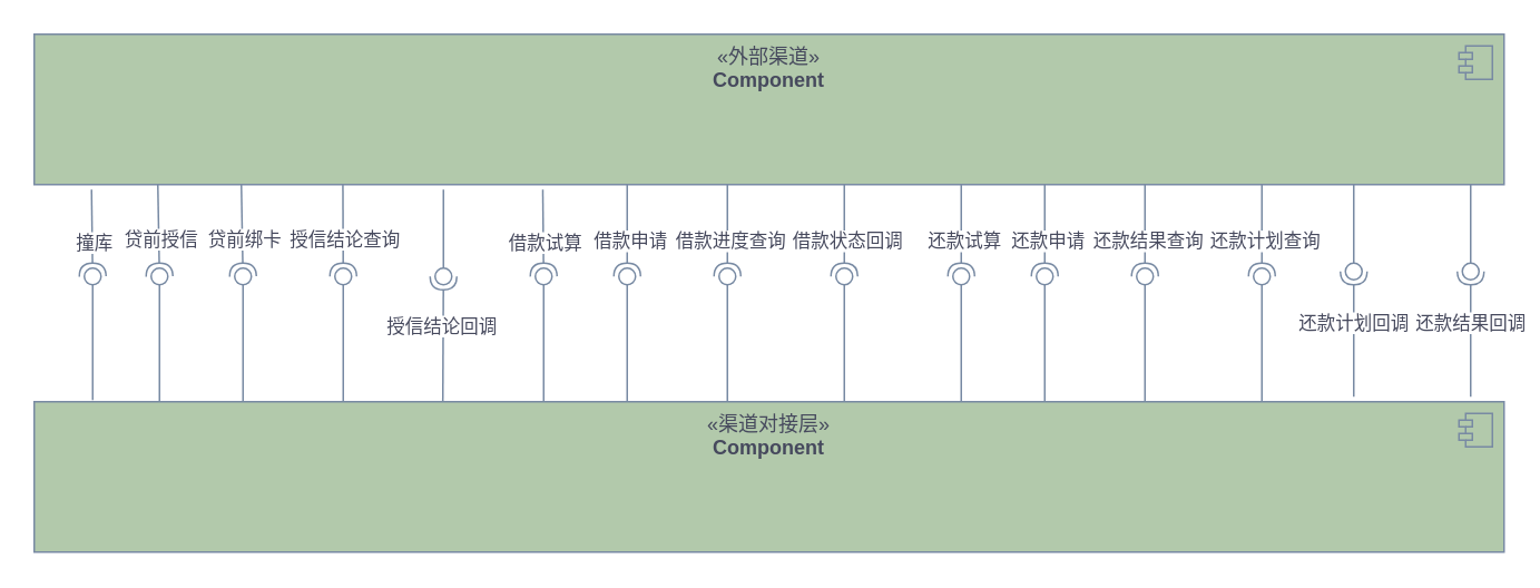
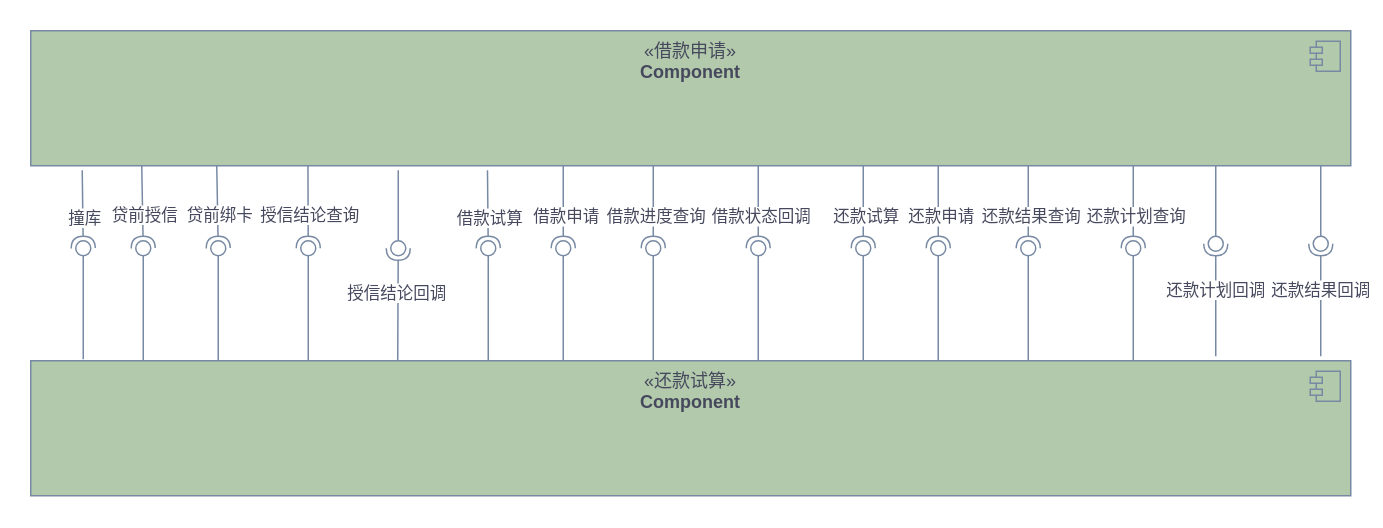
  <mxCell id="0" />
  <mxCell id="1" parent="0" />
- <mxCell id="2" value="«渠道对接层»&lt;br&gt;&lt;b&gt;Component&lt;/b&gt;" style="html=1;dropTarget=0;whiteSpace=wrap;verticalAlign=top;labelBackgroundColor=none;fillColor=#B2C9AB;strokeColor=#788AA3;fontColor=#46495D;" parent="1" vertex="1"><mxGeometry x="20" y="240" width="880" height="90" as="geometry" /></mxCell>
+ <mxCell id="2" value="«还款试算»&lt;br&gt;&lt;b&gt;Component&lt;/b&gt;" style="html=1;dropTarget=0;whiteSpace=wrap;verticalAlign=top;labelBackgroundColor=none;fillColor=#B2C9AB;strokeColor=#788AA3;fontColor=#46495D;" parent="1" vertex="1"><mxGeometry x="20" y="240" width="880" height="90" as="geometry" /></mxCell>
  <mxCell id="3" value="" style="shape=module;jettyWidth=8;jettyHeight=4;labelBackgroundColor=none;fillColor=#B2C9AB;strokeColor=#788AA3;fontColor=#46495D;" parent="2" vertex="1"><mxGeometry x="1" width="20" height="20" relative="1" as="geometry"><mxPoint x="-27" y="7" as="offset" /></mxGeometry></mxCell>
- <mxCell id="4" value="«外部渠道»&lt;br&gt;&lt;b&gt;Component&lt;/b&gt;" style="html=1;dropTarget=0;whiteSpace=wrap;verticalAlign=top;labelBackgroundColor=none;fillColor=#B2C9AB;strokeColor=#788AA3;fontColor=#46495D;" vertex="1" parent="1"><mxGeometry x="20" y="20" width="880" height="90" as="geometry" /></mxCell>
+ <mxCell id="4" value="«借款申请»&lt;br&gt;&lt;b&gt;Component&lt;/b&gt;" style="html=1;dropTarget=0;whiteSpace=wrap;verticalAlign=top;labelBackgroundColor=none;fillColor=#B2C9AB;strokeColor=#788AA3;fontColor=#46495D;" vertex="1" parent="1"><mxGeometry x="20" y="20" width="880" height="90" as="geometry" /></mxCell>
  <mxCell id="5" value="" style="shape=module;jettyWidth=8;jettyHeight=4;labelBackgroundColor=none;fillColor=#B2C9AB;strokeColor=#788AA3;fontColor=#46495D;" vertex="1" parent="4"><mxGeometry x="1" width="20" height="20" relative="1" as="geometry"><mxPoint x="-27" y="7" as="offset" /></mxGeometry></mxCell>
  <mxCell id="6" value="" style="rounded=0;orthogonalLoop=1;jettySize=auto;html=1;endArrow=halfCircle;endFill=0;endSize=6;strokeWidth=1;sketch=0;strokeColor=#788AA3;fontColor=#46495D;fillColor=#B2C9AB;exitX=0.039;exitY=1.033;exitDx=0;exitDy=0;exitPerimeter=0;" edge="1" target="9" parent="1" source="4"><mxGeometry relative="1" as="geometry"><mxPoint x="-10" y="165" as="sourcePoint" /></mxGeometry></mxCell>
  <mxCell id="7" value="撞库" style="edgeLabel;html=1;align=center;verticalAlign=middle;resizable=0;points=[];strokeColor=#788AA3;fontColor=#46495D;fillColor=#B2C9AB;" vertex="1" connectable="0" parent="6"><mxGeometry x="0.211" y="1" relative="1" as="geometry"><mxPoint as="offset" /></mxGeometry></mxCell>
  <mxCell id="8" value="" style="rounded=0;orthogonalLoop=1;jettySize=auto;html=1;endArrow=oval;endFill=0;sketch=0;sourcePerimeterSpacing=0;targetPerimeterSpacing=0;endSize=10;strokeColor=#788AA3;fontColor=#46495D;fillColor=#B2C9AB;" edge="1" target="9" parent="1"><mxGeometry relative="1" as="geometry"><mxPoint x="55" y="239" as="sourcePoint" /></mxGeometry></mxCell>
  <mxCell id="9" value="" style="ellipse;whiteSpace=wrap;html=1;align=center;aspect=fixed;fillColor=none;strokeColor=none;resizable=0;perimeter=centerPerimeter;rotatable=0;allowArrows=0;points=[];outlineConnect=1;fontColor=#46495D;" vertex="1" parent="1"><mxGeometry x="50" y="160" width="10" height="10" as="geometry" /></mxCell>
  <mxCell id="10" value="" style="rounded=0;orthogonalLoop=1;jettySize=auto;html=1;endArrow=halfCircle;endFill=0;endSize=6;strokeWidth=1;sketch=0;strokeColor=#788AA3;fontColor=#46495D;fillColor=#B2C9AB;exitX=0.084;exitY=1;exitDx=0;exitDy=0;exitPerimeter=0;" edge="1" parent="1" target="13"><mxGeometry relative="1" as="geometry"><mxPoint x="94" y="110" as="sourcePoint" /></mxGeometry></mxCell>
  <mxCell id="11" value="贷前授信" style="edgeLabel;html=1;align=center;verticalAlign=middle;resizable=0;points=[];strokeColor=#788AA3;fontColor=#46495D;fillColor=#B2C9AB;" vertex="1" connectable="0" parent="10"><mxGeometry x="0.211" y="1" relative="1" as="geometry"><mxPoint as="offset" /></mxGeometry></mxCell>
  <mxCell id="12" value="" style="rounded=0;orthogonalLoop=1;jettySize=auto;html=1;endArrow=oval;endFill=0;sketch=0;sourcePerimeterSpacing=0;targetPerimeterSpacing=0;endSize=10;strokeColor=#788AA3;fontColor=#46495D;fillColor=#B2C9AB;exitX=0.086;exitY=0.004;exitDx=0;exitDy=0;exitPerimeter=0;" edge="1" parent="1" target="13"><mxGeometry relative="1" as="geometry"><mxPoint x="95" y="240" as="sourcePoint" /></mxGeometry></mxCell>
  <mxCell id="13" value="" style="ellipse;whiteSpace=wrap;html=1;align=center;aspect=fixed;fillColor=none;strokeColor=none;resizable=0;perimeter=centerPerimeter;rotatable=0;allowArrows=0;points=[];outlineConnect=1;fontColor=#46495D;" vertex="1" parent="1"><mxGeometry x="90" y="160" width="10" height="10" as="geometry" /></mxCell>
  <mxCell id="14" value="" style="rounded=0;orthogonalLoop=1;jettySize=auto;html=1;endArrow=halfCircle;endFill=0;endSize=6;strokeWidth=1;sketch=0;strokeColor=#788AA3;fontColor=#46495D;fillColor=#B2C9AB;exitX=0.084;exitY=1;exitDx=0;exitDy=0;exitPerimeter=0;" edge="1" parent="1" target="17"><mxGeometry relative="1" as="geometry"><mxPoint x="144" y="110" as="sourcePoint" /></mxGeometry></mxCell>
  <mxCell id="15" value="贷前绑卡" style="edgeLabel;html=1;align=center;verticalAlign=middle;resizable=0;points=[];strokeColor=#788AA3;fontColor=#46495D;fillColor=#B2C9AB;" vertex="1" connectable="0" parent="14"><mxGeometry x="0.211" y="1" relative="1" as="geometry"><mxPoint as="offset" /></mxGeometry></mxCell>
  <mxCell id="16" value="" style="rounded=0;orthogonalLoop=1;jettySize=auto;html=1;endArrow=oval;endFill=0;sketch=0;sourcePerimeterSpacing=0;targetPerimeterSpacing=0;endSize=10;strokeColor=#788AA3;fontColor=#46495D;fillColor=#B2C9AB;exitX=0.086;exitY=0.004;exitDx=0;exitDy=0;exitPerimeter=0;" edge="1" parent="1" target="17"><mxGeometry relative="1" as="geometry"><mxPoint x="145" y="240" as="sourcePoint" /></mxGeometry></mxCell>
  <mxCell id="17" value="" style="ellipse;whiteSpace=wrap;html=1;align=center;aspect=fixed;fillColor=none;strokeColor=none;resizable=0;perimeter=centerPerimeter;rotatable=0;allowArrows=0;points=[];outlineConnect=1;fontColor=#46495D;" vertex="1" parent="1"><mxGeometry x="140" y="160" width="10" height="10" as="geometry" /></mxCell>
  <mxCell id="18" value="" style="rounded=0;orthogonalLoop=1;jettySize=auto;html=1;endArrow=halfCircle;endFill=0;endSize=6;strokeWidth=1;sketch=0;strokeColor=#788AA3;fontColor=#46495D;fillColor=#B2C9AB;exitX=0.21;exitY=1;exitDx=0;exitDy=0;exitPerimeter=0;" edge="1" parent="1" target="21" source="4"><mxGeometry relative="1" as="geometry"><mxPoint x="204" y="110" as="sourcePoint" /></mxGeometry></mxCell>
  <mxCell id="19" value="授信结论查询" style="edgeLabel;html=1;align=center;verticalAlign=middle;resizable=0;points=[];strokeColor=#788AA3;fontColor=#46495D;fillColor=#B2C9AB;" vertex="1" connectable="0" parent="18"><mxGeometry x="0.211" y="1" relative="1" as="geometry"><mxPoint as="offset" /></mxGeometry></mxCell>
  <mxCell id="20" value="" style="rounded=0;orthogonalLoop=1;jettySize=auto;html=1;endArrow=oval;endFill=0;sketch=0;sourcePerimeterSpacing=0;targetPerimeterSpacing=0;endSize=10;strokeColor=#788AA3;fontColor=#46495D;fillColor=#B2C9AB;exitX=0.086;exitY=0.004;exitDx=0;exitDy=0;exitPerimeter=0;" edge="1" parent="1" target="21"><mxGeometry relative="1" as="geometry"><mxPoint x="205" y="240" as="sourcePoint" /></mxGeometry></mxCell>
  <mxCell id="21" value="" style="ellipse;whiteSpace=wrap;html=1;align=center;aspect=fixed;fillColor=none;strokeColor=none;resizable=0;perimeter=centerPerimeter;rotatable=0;allowArrows=0;points=[];outlineConnect=1;fontColor=#46495D;" vertex="1" parent="1"><mxGeometry x="200" y="160" width="10" height="10" as="geometry" /></mxCell>
  <mxCell id="22" value="" style="rounded=0;orthogonalLoop=1;jettySize=auto;html=1;endArrow=halfCircle;endFill=0;endSize=6;strokeWidth=1;sketch=0;strokeColor=#788AA3;fontColor=#46495D;fillColor=#B2C9AB;exitX=0.278;exitY=0;exitDx=0;exitDy=0;exitPerimeter=0;" edge="1" parent="1" target="25" source="2"><mxGeometry relative="1" as="geometry"><mxPoint x="265.78" y="240.81" as="sourcePoint" /></mxGeometry></mxCell>
  <mxCell id="23" value="授信结论回调" style="edgeLabel;html=1;align=center;verticalAlign=middle;resizable=0;points=[];strokeColor=#788AA3;fontColor=#46495D;fillColor=#B2C9AB;" vertex="1" connectable="0" parent="22"><mxGeometry x="0.211" y="1" relative="1" as="geometry"><mxPoint as="offset" /></mxGeometry></mxCell>
  <mxCell id="24" value="" style="rounded=0;orthogonalLoop=1;jettySize=auto;html=1;endArrow=oval;endFill=0;sketch=0;sourcePerimeterSpacing=0;targetPerimeterSpacing=0;endSize=10;strokeColor=#788AA3;fontColor=#46495D;fillColor=#B2C9AB;" edge="1" parent="1" target="25"><mxGeometry relative="1" as="geometry"><mxPoint x="265" y="113" as="sourcePoint" /></mxGeometry></mxCell>
  <mxCell id="25" value="" style="ellipse;whiteSpace=wrap;html=1;align=center;aspect=fixed;fillColor=none;strokeColor=none;resizable=0;perimeter=centerPerimeter;rotatable=0;allowArrows=0;points=[];outlineConnect=1;fontColor=#46495D;" vertex="1" parent="1"><mxGeometry x="260" y="160" width="10" height="10" as="geometry" /></mxCell>
  <mxCell id="26" value="" style="rounded=0;orthogonalLoop=1;jettySize=auto;html=1;endArrow=halfCircle;endFill=0;endSize=6;strokeWidth=1;sketch=0;strokeColor=#788AA3;fontColor=#46495D;fillColor=#B2C9AB;exitX=0.346;exitY=1.033;exitDx=0;exitDy=0;exitPerimeter=0;" edge="1" parent="1" target="29" source="4"><mxGeometry relative="1" as="geometry"><mxPoint x="324" y="110" as="sourcePoint" /></mxGeometry></mxCell>
  <mxCell id="27" value="借款试算" style="edgeLabel;html=1;align=center;verticalAlign=middle;resizable=0;points=[];strokeColor=#788AA3;fontColor=#46495D;fillColor=#B2C9AB;" vertex="1" connectable="0" parent="26"><mxGeometry x="0.211" y="1" relative="1" as="geometry"><mxPoint as="offset" /></mxGeometry></mxCell>
  <mxCell id="28" value="" style="rounded=0;orthogonalLoop=1;jettySize=auto;html=1;endArrow=oval;endFill=0;sketch=0;sourcePerimeterSpacing=0;targetPerimeterSpacing=0;endSize=10;strokeColor=#788AA3;fontColor=#46495D;fillColor=#B2C9AB;exitX=0.086;exitY=0.004;exitDx=0;exitDy=0;exitPerimeter=0;" edge="1" parent="1" target="29"><mxGeometry relative="1" as="geometry"><mxPoint x="325" y="240" as="sourcePoint" /></mxGeometry></mxCell>
  <mxCell id="29" value="" style="ellipse;whiteSpace=wrap;html=1;align=center;aspect=fixed;fillColor=none;strokeColor=none;resizable=0;perimeter=centerPerimeter;rotatable=0;allowArrows=0;points=[];outlineConnect=1;fontColor=#46495D;" vertex="1" parent="1"><mxGeometry x="320" y="160" width="10" height="10" as="geometry" /></mxCell>
  <mxCell id="30" value="" style="rounded=0;orthogonalLoop=1;jettySize=auto;html=1;endArrow=halfCircle;endFill=0;endSize=6;strokeWidth=1;sketch=0;strokeColor=#788AA3;fontColor=#46495D;fillColor=#B2C9AB;exitX=0.622;exitY=1.004;exitDx=0;exitDy=0;exitPerimeter=0;" edge="1" parent="1" target="33"><mxGeometry relative="1" as="geometry"><mxPoint x="375" y="110" as="sourcePoint" /></mxGeometry></mxCell>
  <mxCell id="31" value="借款申请" style="edgeLabel;html=1;align=center;verticalAlign=middle;resizable=0;points=[];strokeColor=#788AA3;fontColor=#46495D;fillColor=#B2C9AB;" vertex="1" connectable="0" parent="30"><mxGeometry x="0.211" y="1" relative="1" as="geometry"><mxPoint as="offset" /></mxGeometry></mxCell>
  <mxCell id="32" value="" style="rounded=0;orthogonalLoop=1;jettySize=auto;html=1;endArrow=oval;endFill=0;sketch=0;sourcePerimeterSpacing=0;targetPerimeterSpacing=0;endSize=10;strokeColor=#788AA3;fontColor=#46495D;fillColor=#B2C9AB;exitX=0.086;exitY=0.004;exitDx=0;exitDy=0;exitPerimeter=0;" edge="1" parent="1" target="33"><mxGeometry relative="1" as="geometry"><mxPoint x="375" y="240" as="sourcePoint" /></mxGeometry></mxCell>
  <mxCell id="33" value="" style="ellipse;whiteSpace=wrap;html=1;align=center;aspect=fixed;fillColor=none;strokeColor=none;resizable=0;perimeter=centerPerimeter;rotatable=0;allowArrows=0;points=[];outlineConnect=1;fontColor=#46495D;" vertex="1" parent="1"><mxGeometry x="370" y="160" width="10" height="10" as="geometry" /></mxCell>
  <mxCell id="34" value="" style="rounded=0;orthogonalLoop=1;jettySize=auto;html=1;endArrow=halfCircle;endFill=0;endSize=6;strokeWidth=1;sketch=0;strokeColor=#788AA3;fontColor=#46495D;fillColor=#B2C9AB;exitX=0.622;exitY=1.004;exitDx=0;exitDy=0;exitPerimeter=0;" edge="1" parent="1" target="37"><mxGeometry relative="1" as="geometry"><mxPoint x="435" y="110" as="sourcePoint" /></mxGeometry></mxCell>
  <mxCell id="35" value="借款进度查询" style="edgeLabel;html=1;align=center;verticalAlign=middle;resizable=0;points=[];strokeColor=#788AA3;fontColor=#46495D;fillColor=#B2C9AB;" vertex="1" connectable="0" parent="34"><mxGeometry x="0.211" y="1" relative="1" as="geometry"><mxPoint as="offset" /></mxGeometry></mxCell>
  <mxCell id="36" value="" style="rounded=0;orthogonalLoop=1;jettySize=auto;html=1;endArrow=oval;endFill=0;sketch=0;sourcePerimeterSpacing=0;targetPerimeterSpacing=0;endSize=10;strokeColor=#788AA3;fontColor=#46495D;fillColor=#B2C9AB;exitX=0.086;exitY=0.004;exitDx=0;exitDy=0;exitPerimeter=0;" edge="1" parent="1" target="37"><mxGeometry relative="1" as="geometry"><mxPoint x="435" y="240" as="sourcePoint" /></mxGeometry></mxCell>
  <mxCell id="37" value="" style="ellipse;whiteSpace=wrap;html=1;align=center;aspect=fixed;fillColor=none;strokeColor=none;resizable=0;perimeter=centerPerimeter;rotatable=0;allowArrows=0;points=[];outlineConnect=1;fontColor=#46495D;" vertex="1" parent="1"><mxGeometry x="430" y="160" width="10" height="10" as="geometry" /></mxCell>
  <mxCell id="38" value="" style="rounded=0;orthogonalLoop=1;jettySize=auto;html=1;endArrow=halfCircle;endFill=0;endSize=6;strokeWidth=1;sketch=0;strokeColor=#788AA3;fontColor=#46495D;fillColor=#B2C9AB;exitX=0.622;exitY=1.004;exitDx=0;exitDy=0;exitPerimeter=0;" edge="1" parent="1" target="41"><mxGeometry relative="1" as="geometry"><mxPoint x="505" y="110" as="sourcePoint" /></mxGeometry></mxCell>
  <mxCell id="39" value="借款状态回调" style="edgeLabel;html=1;align=center;verticalAlign=middle;resizable=0;points=[];strokeColor=#788AA3;fontColor=#46495D;fillColor=#B2C9AB;" vertex="1" connectable="0" parent="38"><mxGeometry x="0.211" y="1" relative="1" as="geometry"><mxPoint as="offset" /></mxGeometry></mxCell>
  <mxCell id="40" value="" style="rounded=0;orthogonalLoop=1;jettySize=auto;html=1;endArrow=oval;endFill=0;sketch=0;sourcePerimeterSpacing=0;targetPerimeterSpacing=0;endSize=10;strokeColor=#788AA3;fontColor=#46495D;fillColor=#B2C9AB;exitX=0.086;exitY=0.004;exitDx=0;exitDy=0;exitPerimeter=0;" edge="1" parent="1" target="41"><mxGeometry relative="1" as="geometry"><mxPoint x="505" y="240" as="sourcePoint" /></mxGeometry></mxCell>
  <mxCell id="41" value="" style="ellipse;whiteSpace=wrap;html=1;align=center;aspect=fixed;fillColor=none;strokeColor=none;resizable=0;perimeter=centerPerimeter;rotatable=0;allowArrows=0;points=[];outlineConnect=1;fontColor=#46495D;" vertex="1" parent="1"><mxGeometry x="500" y="160" width="10" height="10" as="geometry" /></mxCell>
  <mxCell id="42" value="" style="rounded=0;orthogonalLoop=1;jettySize=auto;html=1;endArrow=halfCircle;endFill=0;endSize=6;strokeWidth=1;sketch=0;strokeColor=#788AA3;fontColor=#46495D;fillColor=#B2C9AB;exitX=0.622;exitY=1.004;exitDx=0;exitDy=0;exitPerimeter=0;" edge="1" parent="1" target="45"><mxGeometry relative="1" as="geometry"><mxPoint x="575" y="110" as="sourcePoint" /></mxGeometry></mxCell>
  <mxCell id="43" value="还款试算" style="edgeLabel;html=1;align=center;verticalAlign=middle;resizable=0;points=[];strokeColor=#788AA3;fontColor=#46495D;fillColor=#B2C9AB;" vertex="1" connectable="0" parent="42"><mxGeometry x="0.211" y="1" relative="1" as="geometry"><mxPoint as="offset" /></mxGeometry></mxCell>
  <mxCell id="44" value="" style="rounded=0;orthogonalLoop=1;jettySize=auto;html=1;endArrow=oval;endFill=0;sketch=0;sourcePerimeterSpacing=0;targetPerimeterSpacing=0;endSize=10;strokeColor=#788AA3;fontColor=#46495D;fillColor=#B2C9AB;exitX=0.086;exitY=0.004;exitDx=0;exitDy=0;exitPerimeter=0;" edge="1" parent="1" target="45"><mxGeometry relative="1" as="geometry"><mxPoint x="575" y="240" as="sourcePoint" /></mxGeometry></mxCell>
  <mxCell id="45" value="" style="ellipse;whiteSpace=wrap;html=1;align=center;aspect=fixed;fillColor=none;strokeColor=none;resizable=0;perimeter=centerPerimeter;rotatable=0;allowArrows=0;points=[];outlineConnect=1;fontColor=#46495D;" vertex="1" parent="1"><mxGeometry x="570" y="160" width="10" height="10" as="geometry" /></mxCell>
  <mxCell id="46" value="" style="rounded=0;orthogonalLoop=1;jettySize=auto;html=1;endArrow=halfCircle;endFill=0;endSize=6;strokeWidth=1;sketch=0;strokeColor=#788AA3;fontColor=#46495D;fillColor=#B2C9AB;exitX=0.622;exitY=1.004;exitDx=0;exitDy=0;exitPerimeter=0;" edge="1" parent="1" target="49"><mxGeometry relative="1" as="geometry"><mxPoint x="625" y="110" as="sourcePoint" /></mxGeometry></mxCell>
  <mxCell id="47" value="还款申请" style="edgeLabel;html=1;align=center;verticalAlign=middle;resizable=0;points=[];strokeColor=#788AA3;fontColor=#46495D;fillColor=#B2C9AB;" vertex="1" connectable="0" parent="46"><mxGeometry x="0.211" y="1" relative="1" as="geometry"><mxPoint as="offset" /></mxGeometry></mxCell>
  <mxCell id="48" value="" style="rounded=0;orthogonalLoop=1;jettySize=auto;html=1;endArrow=oval;endFill=0;sketch=0;sourcePerimeterSpacing=0;targetPerimeterSpacing=0;endSize=10;strokeColor=#788AA3;fontColor=#46495D;fillColor=#B2C9AB;exitX=0.086;exitY=0.004;exitDx=0;exitDy=0;exitPerimeter=0;" edge="1" parent="1" target="49"><mxGeometry relative="1" as="geometry"><mxPoint x="625" y="240" as="sourcePoint" /></mxGeometry></mxCell>
  <mxCell id="49" value="" style="ellipse;whiteSpace=wrap;html=1;align=center;aspect=fixed;fillColor=none;strokeColor=none;resizable=0;perimeter=centerPerimeter;rotatable=0;allowArrows=0;points=[];outlineConnect=1;fontColor=#46495D;" vertex="1" parent="1"><mxGeometry x="620" y="160" width="10" height="10" as="geometry" /></mxCell>
  <mxCell id="50" value="" style="rounded=0;orthogonalLoop=1;jettySize=auto;html=1;endArrow=halfCircle;endFill=0;endSize=6;strokeWidth=1;sketch=0;strokeColor=#788AA3;fontColor=#46495D;fillColor=#B2C9AB;exitX=0.622;exitY=1.004;exitDx=0;exitDy=0;exitPerimeter=0;" edge="1" parent="1" target="53"><mxGeometry relative="1" as="geometry"><mxPoint x="685" y="110" as="sourcePoint" /></mxGeometry></mxCell>
  <mxCell id="51" value="还款结果查询" style="edgeLabel;html=1;align=center;verticalAlign=middle;resizable=0;points=[];strokeColor=#788AA3;fontColor=#46495D;fillColor=#B2C9AB;" vertex="1" connectable="0" parent="50"><mxGeometry x="0.211" y="1" relative="1" as="geometry"><mxPoint as="offset" /></mxGeometry></mxCell>
  <mxCell id="52" value="" style="rounded=0;orthogonalLoop=1;jettySize=auto;html=1;endArrow=oval;endFill=0;sketch=0;sourcePerimeterSpacing=0;targetPerimeterSpacing=0;endSize=10;strokeColor=#788AA3;fontColor=#46495D;fillColor=#B2C9AB;exitX=0.086;exitY=0.004;exitDx=0;exitDy=0;exitPerimeter=0;" edge="1" parent="1" target="53"><mxGeometry relative="1" as="geometry"><mxPoint x="685" y="240" as="sourcePoint" /></mxGeometry></mxCell>
  <mxCell id="53" value="" style="ellipse;whiteSpace=wrap;html=1;align=center;aspect=fixed;fillColor=none;strokeColor=none;resizable=0;perimeter=centerPerimeter;rotatable=0;allowArrows=0;points=[];outlineConnect=1;fontColor=#46495D;" vertex="1" parent="1"><mxGeometry x="680" y="160" width="10" height="10" as="geometry" /></mxCell>
  <mxCell id="54" value="" style="rounded=0;orthogonalLoop=1;jettySize=auto;html=1;endArrow=halfCircle;endFill=0;endSize=6;strokeWidth=1;sketch=0;strokeColor=#788AA3;fontColor=#46495D;fillColor=#B2C9AB;exitX=0.622;exitY=1.004;exitDx=0;exitDy=0;exitPerimeter=0;" edge="1" parent="1" target="57"><mxGeometry relative="1" as="geometry"><mxPoint x="755" y="110" as="sourcePoint" /></mxGeometry></mxCell>
  <mxCell id="55" value="还款计划查询" style="edgeLabel;html=1;align=center;verticalAlign=middle;resizable=0;points=[];strokeColor=#788AA3;fontColor=#46495D;fillColor=#B2C9AB;" vertex="1" connectable="0" parent="54"><mxGeometry x="0.211" y="1" relative="1" as="geometry"><mxPoint as="offset" /></mxGeometry></mxCell>
  <mxCell id="56" value="" style="rounded=0;orthogonalLoop=1;jettySize=auto;html=1;endArrow=oval;endFill=0;sketch=0;sourcePerimeterSpacing=0;targetPerimeterSpacing=0;endSize=10;strokeColor=#788AA3;fontColor=#46495D;fillColor=#B2C9AB;exitX=0.086;exitY=0.004;exitDx=0;exitDy=0;exitPerimeter=0;" edge="1" parent="1" target="57"><mxGeometry relative="1" as="geometry"><mxPoint x="755" y="240" as="sourcePoint" /></mxGeometry></mxCell>
  <mxCell id="57" value="" style="ellipse;whiteSpace=wrap;html=1;align=center;aspect=fixed;fillColor=none;strokeColor=none;resizable=0;perimeter=centerPerimeter;rotatable=0;allowArrows=0;points=[];outlineConnect=1;fontColor=#46495D;" vertex="1" parent="1"><mxGeometry x="750" y="160" width="10" height="10" as="geometry" /></mxCell>
  <mxCell id="58" value="" style="rounded=0;orthogonalLoop=1;jettySize=auto;html=1;endArrow=halfCircle;endFill=0;endSize=6;strokeWidth=1;sketch=0;strokeColor=#788AA3;fontColor=#46495D;fillColor=#B2C9AB;exitX=0.318;exitY=-0.005;exitDx=0;exitDy=0;exitPerimeter=0;" edge="1" parent="1"><mxGeometry relative="1" as="geometry"><mxPoint x="810" y="237" as="sourcePoint" /><mxPoint x="810" y="162" as="targetPoint" /></mxGeometry></mxCell>
  <mxCell id="59" value="还款计划回调" style="edgeLabel;html=1;align=center;verticalAlign=middle;resizable=0;points=[];strokeColor=#788AA3;fontColor=#46495D;fillColor=#B2C9AB;" vertex="1" connectable="0" parent="58"><mxGeometry x="0.211" y="1" relative="1" as="geometry"><mxPoint as="offset" /></mxGeometry></mxCell>
  <mxCell id="60" value="" style="rounded=0;orthogonalLoop=1;jettySize=auto;html=1;endArrow=oval;endFill=0;sketch=0;sourcePerimeterSpacing=0;targetPerimeterSpacing=0;endSize=10;strokeColor=#788AA3;fontColor=#46495D;fillColor=#B2C9AB;exitX=0.295;exitY=1.033;exitDx=0;exitDy=0;exitPerimeter=0;" edge="1" parent="1"><mxGeometry relative="1" as="geometry"><mxPoint x="810" y="110" as="sourcePoint" /><mxPoint x="810" y="162" as="targetPoint" /></mxGeometry></mxCell>
  <mxCell id="61" value="" style="ellipse;whiteSpace=wrap;html=1;align=center;aspect=fixed;fillColor=none;strokeColor=none;resizable=0;perimeter=centerPerimeter;rotatable=0;allowArrows=0;points=[];outlineConnect=1;fontColor=#46495D;" vertex="1" parent="1"><mxGeometry x="280" y="180" width="10" height="10" as="geometry" /></mxCell>
  <mxCell id="62" value="" style="rounded=0;orthogonalLoop=1;jettySize=auto;html=1;endArrow=halfCircle;endFill=0;endSize=6;strokeWidth=1;sketch=0;strokeColor=#788AA3;fontColor=#46495D;fillColor=#B2C9AB;exitX=0.318;exitY=-0.005;exitDx=0;exitDy=0;exitPerimeter=0;" edge="1" parent="1"><mxGeometry relative="1" as="geometry"><mxPoint x="880" y="237" as="sourcePoint" /><mxPoint x="880" y="162" as="targetPoint" /></mxGeometry></mxCell>
  <mxCell id="63" value="还款结果回调" style="edgeLabel;html=1;align=center;verticalAlign=middle;resizable=0;points=[];strokeColor=#788AA3;fontColor=#46495D;fillColor=#B2C9AB;" vertex="1" connectable="0" parent="62"><mxGeometry x="0.211" y="1" relative="1" as="geometry"><mxPoint as="offset" /></mxGeometry></mxCell>
  <mxCell id="64" value="" style="rounded=0;orthogonalLoop=1;jettySize=auto;html=1;endArrow=oval;endFill=0;sketch=0;sourcePerimeterSpacing=0;targetPerimeterSpacing=0;endSize=10;strokeColor=#788AA3;fontColor=#46495D;fillColor=#B2C9AB;exitX=0.295;exitY=1.033;exitDx=0;exitDy=0;exitPerimeter=0;" edge="1" parent="1"><mxGeometry relative="1" as="geometry"><mxPoint x="880" y="110" as="sourcePoint" /><mxPoint x="880" y="162" as="targetPoint" /></mxGeometry></mxCell>
